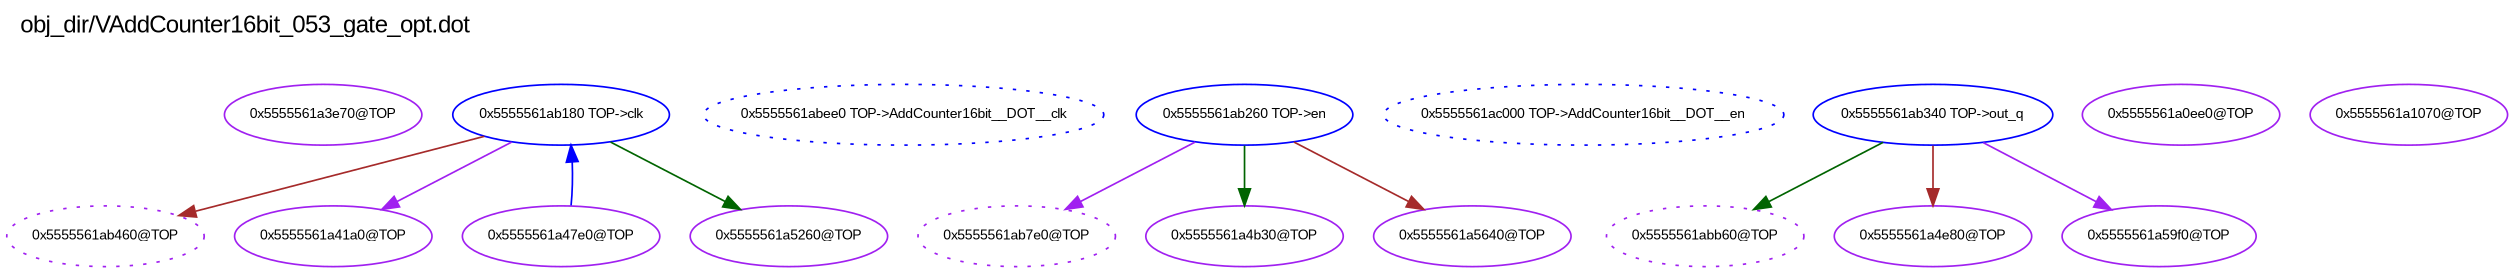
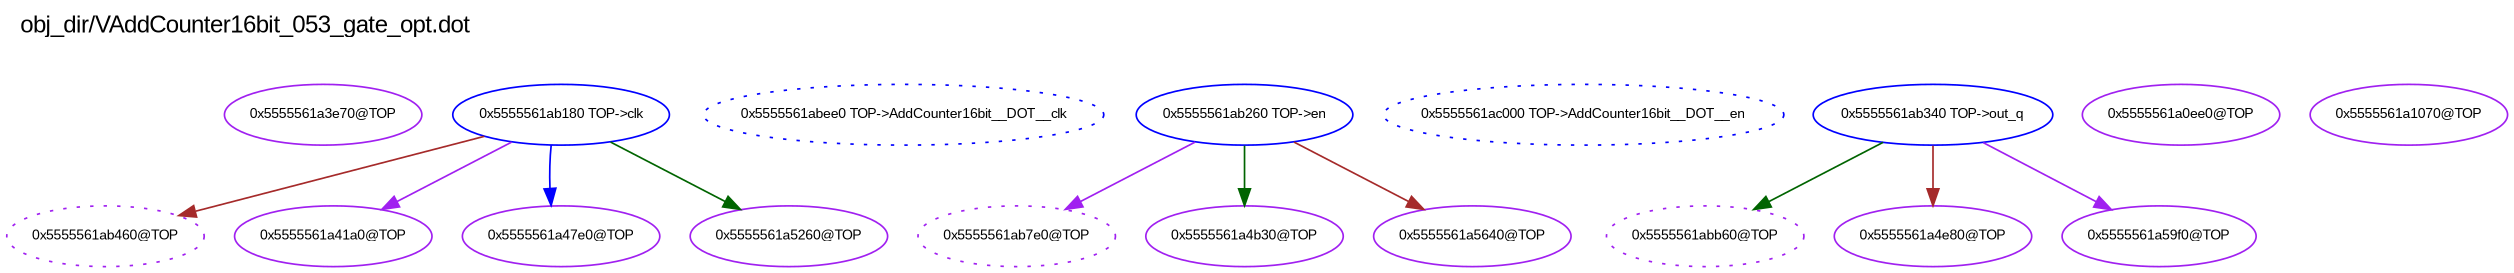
  digraph {
    fontname="Liberation Sans"
    label="obj_dir/VAddCounter16bit_053_gate_opt.dot"
    labeljust=l
    labelloc=t
    rankdir=TB
    node [color=purple fontname="Liberation Sans" fontsize=8]
    edge [color=brown fontname="Liberation Sans" fontsize=8 weight=1]
    n1 [label="0x5555561a3e70@TOP"]
    n2 [label="0x5555561ab460@TOP" style=dotted]
    n3 [color=blue label="0x5555561ab180 TOP->clk"]
    n4 [label="0x5555561a41a0@TOP"]
    n5 [label="0x5555561a47e0@TOP"]
    n6 [label="0x5555561a5260@TOP"]
    n7 [color=blue label="0x5555561abee0 TOP->AddCounter16bit__DOT__clk" style=dotted]
    n8 [label="0x5555561ab7e0@TOP" style=dotted]
    n9 [color=blue label="0x5555561ab260 TOP->en"]
    n10 [label="0x5555561a4b30@TOP"]
    n11 [label="0x5555561a5640@TOP"]
    n12 [color=blue label="0x5555561ac000 TOP->AddCounter16bit__DOT__en" style=dotted]
    n13 [label="0x5555561abb60@TOP" style=dotted]
    n14 [color=blue label="0x5555561ab340 TOP->out_q"]
    n15 [label="0x5555561a4e80@TOP"]
    n16 [label="0x5555561a59f0@TOP"]
    n17 [label="0x5555561a0ee0@TOP"]
    n18 [label="0x5555561a1070@TOP"]
    n3 -> n2
    n3 -> n4 [color=purple]
-   n5 -> n3 [color=blue]
+   n3 -> n5 [color=blue]
    n3 -> n6 [color=darkgreen]
    n9 -> n8 [color=purple]
    n9 -> n10 [color=darkgreen]
    n9 -> n11
    n14 -> n13 [color=darkgreen]
    n14 -> n15
    n14 -> n16 [color=purple]
  }
